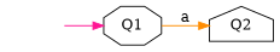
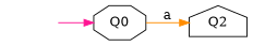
  digraph {
    rankdir=LR
    "" [shape=none]
-   Q1 [shape=octagon]
+   Q1 [shape=octagon label=Q0]
    Q2 [shape=house]
    "" -> Q1 [color=deeppink]
    Q1 -> Q2 [label=a color=darkorange]
  }
